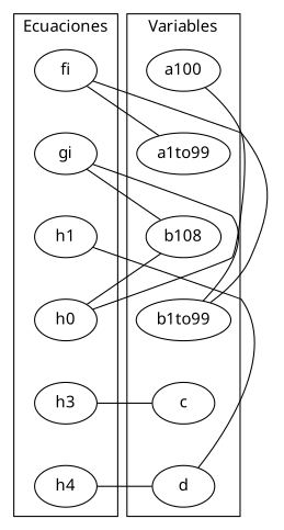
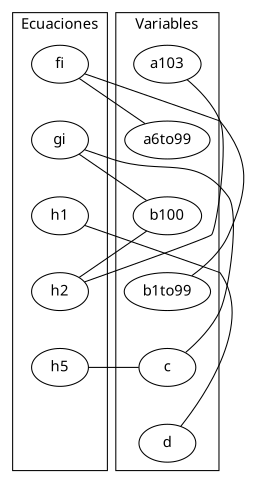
  graph {
    fontname="Noto Sans"
    node [fontname="Noto Sans"]
    edge [fontname="Noto Sans" style=invis]
    fi
    gi
    h1
-   h2 [label=h0]
-   h3
-   h4
-   a100
-   a1to99
-   b100 [label=b108]
+   h2
+   h3 [label=h5]
+   a100 [label=a103]
+   a1to99 [label=a6to99]
+   b100
    b1to99
    c
    d
    subgraph cluster_1 {
      label=Ecuaciones
      fi
      gi
      h1
      h2
      h3
-     h4
    }
    subgraph cluster_2 {
      label=Variables
      a100
      a1to99
      b100
      b1to99
      c
      d
    }
    fi -- gi
    fi -- a1to99 [constraint=false style=""]
    gi -- h1
    gi -- b100 [constraint=false style=""]
    h1 -- h2
    h2 -- h3
    h2 -- a100 [constraint=false style=""]
    h2 -- b100 [constraint=false style=""]
-   h3 -- h4
    h3 -- c [constraint=false style=""]
-   h4 -- d [constraint=false style=""]
    a100 -- a1to99
    a1to99 -- b100
    b100 -- b1to99
    b1to99 -- fi [constraint=false style=""]
-   b1to99 -- gi [constraint=false style=""]
+   c -- gi [constraint=false style=""]
    b1to99 -- c
    c -- d
    d -- h1 [constraint=false style=""]
  }
